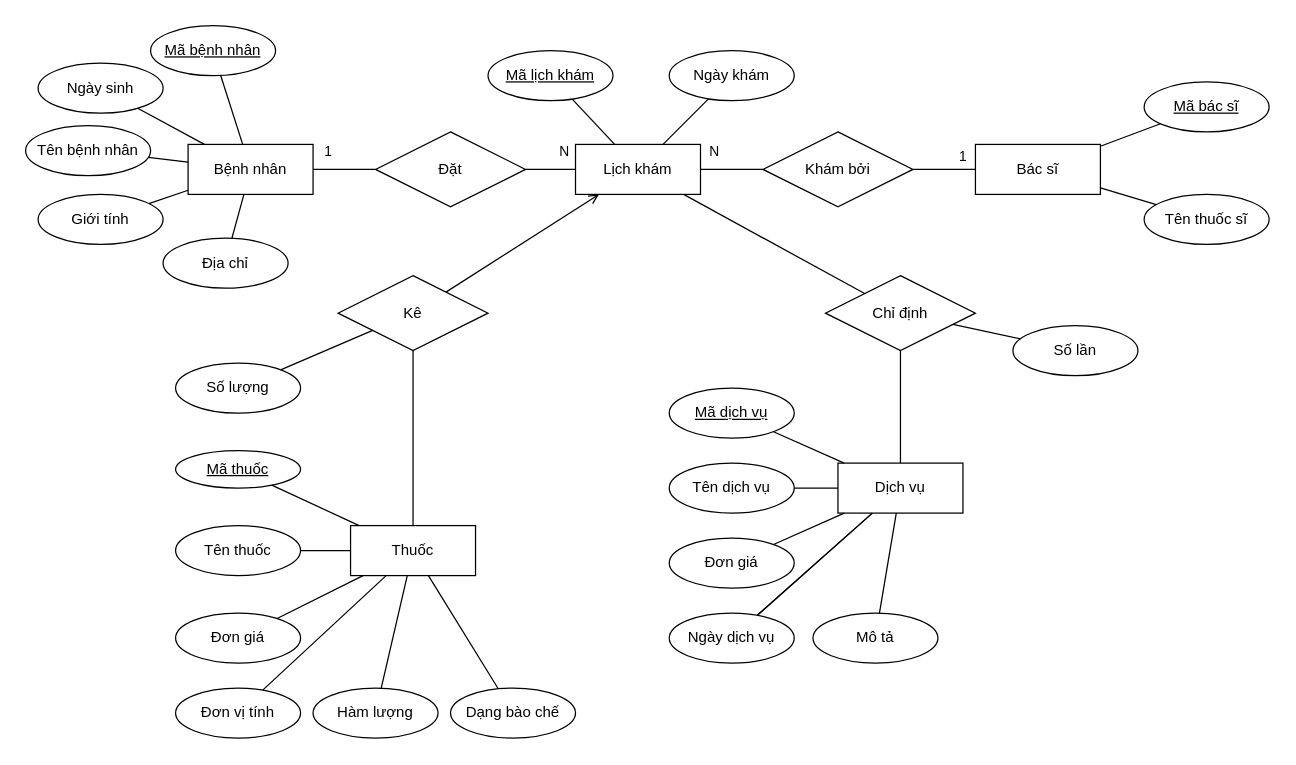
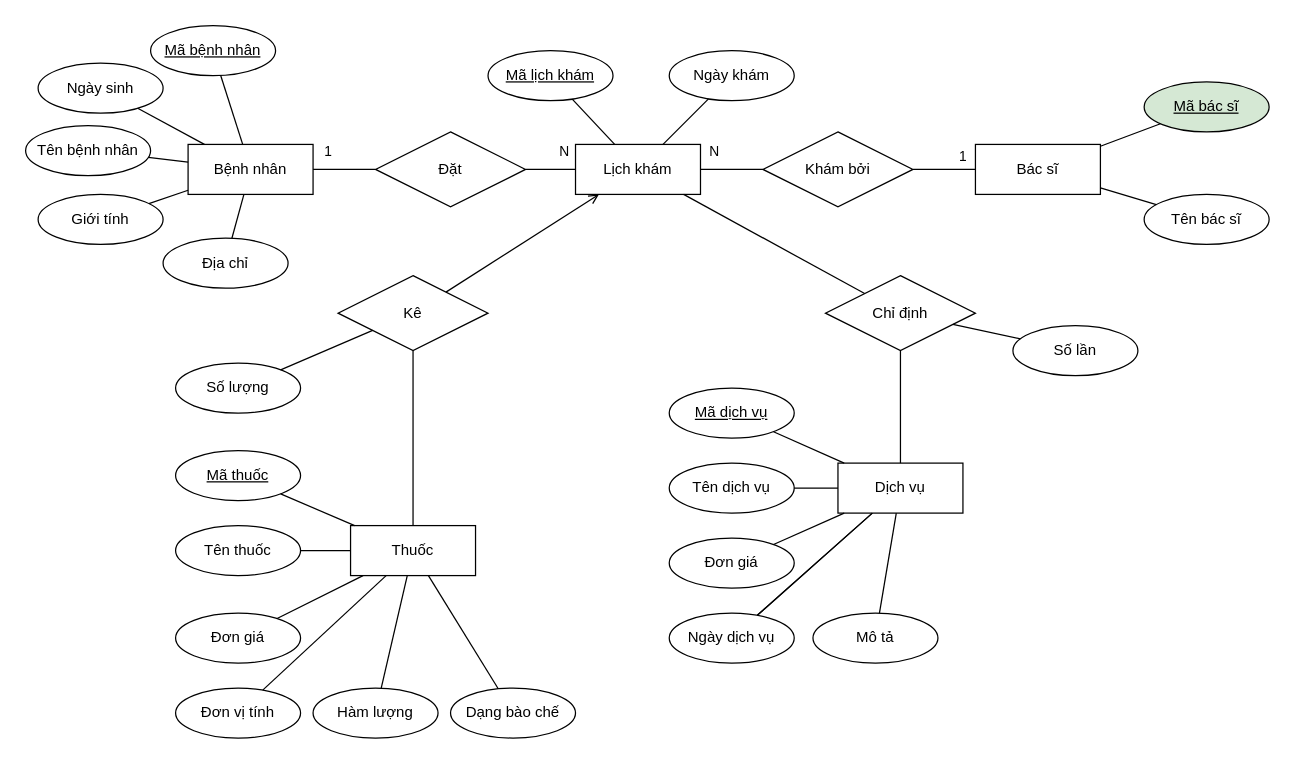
  <mxCell id="0" />
  <mxCell id="1" parent="0" />
  <mxCell id="2" value="Bệnh nhân" style="whiteSpace=wrap;html=1;align=center;" vertex="1" parent="1"><mxGeometry x="150" y="115" width="100" height="40" as="geometry" /></mxCell>
  <mxCell id="3" value="Mã bệnh nhân" style="ellipse;whiteSpace=wrap;html=1;align=center;fontStyle=4;" vertex="1" parent="1"><mxGeometry x="120" y="20" width="100" height="40" as="geometry" /></mxCell>
  <mxCell id="4" value="Tên bệnh nhân" style="ellipse;whiteSpace=wrap;html=1;align=center;" vertex="1" parent="1"><mxGeometry x="20" y="100" width="100" height="40" as="geometry" /></mxCell>
  <mxCell id="5" value="Ngày sinh" style="ellipse;whiteSpace=wrap;html=1;align=center;" vertex="1" parent="1"><mxGeometry x="30" y="50" width="100" height="40" as="geometry" /></mxCell>
  <mxCell id="6" value="Bác sĩ" style="whiteSpace=wrap;html=1;align=center;" vertex="1" parent="1"><mxGeometry x="780" y="115" width="100" height="40" as="geometry" /></mxCell>
- <mxCell id="7" value="Mã bác sĩ" style="ellipse;whiteSpace=wrap;html=1;align=center;fontStyle=4;" vertex="1" parent="1"><mxGeometry x="915" y="65" width="100" height="40" as="geometry" /></mxCell>
- <mxCell id="8" value="Tên thuốc sĩ" style="ellipse;whiteSpace=wrap;html=1;align=center;" vertex="1" parent="1"><mxGeometry x="915" y="155" width="100" height="40" as="geometry" /></mxCell>
+ <mxCell id="7" value="Mã bác sĩ" style="ellipse;whiteSpace=wrap;html=1;align=center;fontStyle=4;fillColor=#d5e8d4;" vertex="1" parent="1"><mxGeometry x="915" y="65" width="100" height="40" as="geometry" /></mxCell>
+ <mxCell id="8" value="Tên bác sĩ" style="ellipse;whiteSpace=wrap;html=1;align=center;" vertex="1" parent="1"><mxGeometry x="915" y="155" width="100" height="40" as="geometry" /></mxCell>
  <mxCell id="9" value="Lịch khám" style="whiteSpace=wrap;html=1;align=center;" vertex="1" parent="1"><mxGeometry x="460" y="115" width="100" height="40" as="geometry" /></mxCell>
  <mxCell id="10" value="Mã lịch khám" style="ellipse;whiteSpace=wrap;html=1;align=center;fontStyle=4;" vertex="1" parent="1"><mxGeometry x="390" y="40" width="100" height="40" as="geometry" /></mxCell>
  <mxCell id="11" value="Ngày khám" style="ellipse;whiteSpace=wrap;html=1;align=center;" vertex="1" parent="1"><mxGeometry x="535" y="40" width="100" height="40" as="geometry" /></mxCell>
  <mxCell id="12" value="" style="endArrow=none;html=1;rounded=0;" edge="1" parent="1" source="3" target="2"><mxGeometry relative="1" as="geometry"><mxPoint x="250" y="225" as="sourcePoint" /><mxPoint x="410" y="225" as="targetPoint" /><Array as="points" /></mxGeometry></mxCell>
  <mxCell id="13" value="" style="endArrow=none;html=1;rounded=0;" edge="1" parent="1" source="5" target="2"><mxGeometry relative="1" as="geometry"><mxPoint x="260" y="195" as="sourcePoint" /><mxPoint x="319" y="220" as="targetPoint" /></mxGeometry></mxCell>
  <mxCell id="14" value="" style="endArrow=none;html=1;rounded=0;" edge="1" parent="1" source="4" target="2"><mxGeometry relative="1" as="geometry"><mxPoint x="240" y="205" as="sourcePoint" /><mxPoint x="280" y="205" as="targetPoint" /></mxGeometry></mxCell>
  <mxCell id="15" value="" style="endArrow=none;html=1;rounded=0;" edge="1" parent="1" source="7" target="6"><mxGeometry relative="1" as="geometry"><mxPoint x="735" y="105" as="sourcePoint" /><mxPoint x="794" y="130" as="targetPoint" /></mxGeometry></mxCell>
  <mxCell id="16" value="" style="endArrow=none;html=1;rounded=0;" edge="1" parent="1" source="8" target="6"><mxGeometry relative="1" as="geometry"><mxPoint x="1003" y="115" as="sourcePoint" /><mxPoint x="955" y="133" as="targetPoint" /></mxGeometry></mxCell>
  <mxCell id="17" value="" style="endArrow=none;html=1;rounded=0;" edge="1" parent="1" source="10" target="9"><mxGeometry relative="1" as="geometry"><mxPoint x="340" y="225" as="sourcePoint" /><mxPoint x="399" y="200" as="targetPoint" /></mxGeometry></mxCell>
  <mxCell id="18" value="" style="endArrow=none;html=1;rounded=0;" edge="1" parent="1" source="11" target="9"><mxGeometry relative="1" as="geometry"><mxPoint x="550" y="331" as="sourcePoint" /><mxPoint x="591" y="290" as="targetPoint" /></mxGeometry></mxCell>
  <mxCell id="19" value="Đặt" style="shape=rhombus;perimeter=rhombusPerimeter;whiteSpace=wrap;html=1;align=center;" vertex="1" parent="1"><mxGeometry x="300" y="105" width="120" height="60" as="geometry" /></mxCell>
  <mxCell id="20" value="" style="endArrow=none;html=1;rounded=0;" edge="1" parent="1" source="2"><mxGeometry relative="1" as="geometry"><mxPoint x="360" y="190" as="sourcePoint" /><mxPoint x="300" y="135" as="targetPoint" /></mxGeometry></mxCell>
  <mxCell id="21" value="1" style="edgeLabel;html=1;align=center;verticalAlign=middle;resizable=0;points=[];" vertex="1" connectable="0" parent="20"><mxGeometry x="-0.547" y="2" relative="1" as="geometry"><mxPoint y="-13" as="offset" /></mxGeometry></mxCell>
  <mxCell id="22" value="" style="endArrow=none;html=1;rounded=0;" edge="1" parent="1" source="19" target="9"><mxGeometry relative="1" as="geometry"><mxPoint x="360" y="180" as="sourcePoint" /><mxPoint x="410" y="180" as="targetPoint" /></mxGeometry></mxCell>
  <mxCell id="23" value="N" style="edgeLabel;html=1;align=center;verticalAlign=middle;resizable=0;points=[];" vertex="1" connectable="0" parent="22"><mxGeometry x="0.167" y="-2" relative="1" as="geometry"><mxPoint x="7" y="-17" as="offset" /></mxGeometry></mxCell>
  <mxCell id="24" value="Khám bởi" style="shape=rhombus;perimeter=rhombusPerimeter;whiteSpace=wrap;html=1;align=center;" vertex="1" parent="1"><mxGeometry x="610" y="105" width="120" height="60" as="geometry" /></mxCell>
  <mxCell id="25" value="" style="endArrow=none;html=1;rounded=0;" edge="1" parent="1" source="6" target="24"><mxGeometry relative="1" as="geometry"><mxPoint x="832.589" y="105" as="sourcePoint" /><mxPoint x="760" y="135" as="targetPoint" /></mxGeometry></mxCell>
  <mxCell id="26" value="1" style="edgeLabel;html=1;align=center;verticalAlign=middle;resizable=0;points=[];" vertex="1" connectable="0" parent="25"><mxGeometry x="-0.547" y="2" relative="1" as="geometry"><mxPoint y="-13" as="offset" /></mxGeometry></mxCell>
  <mxCell id="27" value="" style="endArrow=none;html=1;rounded=0;" edge="1" parent="1" source="24" target="9"><mxGeometry relative="1" as="geometry"><mxPoint x="653.7" y="265" as="sourcePoint" /><mxPoint x="559.996" y="105" as="targetPoint" /></mxGeometry></mxCell>
  <mxCell id="28" value="N" style="edgeLabel;html=1;align=center;verticalAlign=middle;resizable=0;points=[];" vertex="1" connectable="0" parent="27"><mxGeometry x="0.167" y="-2" relative="1" as="geometry"><mxPoint x="-11" y="-13" as="offset" /></mxGeometry></mxCell>
  <mxCell id="29" value="Thuốc" style="whiteSpace=wrap;html=1;align=center;" vertex="1" parent="1"><mxGeometry x="280" y="420" width="100" height="40" as="geometry" /></mxCell>
- <mxCell id="30" value="Mã thuốc" style="ellipse;whiteSpace=wrap;html=1;align=center;fontStyle=4;" vertex="1" parent="1"><mxGeometry x="140" y="360" width="100" height="30" as="geometry" /></mxCell>
+ <mxCell id="30" value="Mã thuốc" style="ellipse;whiteSpace=wrap;html=1;align=center;fontStyle=4;" vertex="1" parent="1"><mxGeometry x="140" y="360" width="100" height="40" as="geometry" /></mxCell>
  <mxCell id="31" value="Tên thuốc" style="ellipse;whiteSpace=wrap;html=1;align=center;" vertex="1" parent="1"><mxGeometry x="140" y="420" width="100" height="40" as="geometry" /></mxCell>
  <mxCell id="32" value="Kê" style="shape=rhombus;perimeter=rhombusPerimeter;whiteSpace=wrap;html=1;align=center;" vertex="1" parent="1"><mxGeometry x="270" y="220" width="120" height="60" as="geometry" /></mxCell>
  <mxCell id="33" value="" style="endArrow=none;html=1;rounded=0;" edge="1" parent="1" source="30" target="29"><mxGeometry relative="1" as="geometry"><mxPoint x="320" y="420" as="sourcePoint" /><mxPoint x="480" y="420" as="targetPoint" /></mxGeometry></mxCell>
  <mxCell id="34" value="" style="endArrow=none;html=1;rounded=0;" edge="1" parent="1" source="31" target="29"><mxGeometry relative="1" as="geometry"><mxPoint x="340" y="511" as="sourcePoint" /><mxPoint x="381" y="470" as="targetPoint" /></mxGeometry></mxCell>
  <mxCell id="35" value="" style="endArrow=none;html=1;rounded=0;" edge="1" parent="1" source="29" target="32"><mxGeometry relative="1" as="geometry"><mxPoint x="446" y="462" as="sourcePoint" /><mxPoint x="400" y="420" as="targetPoint" /></mxGeometry></mxCell>
  <mxCell id="36" value="" style="endArrow=open;html=1;rounded=0;" edge="1" parent="1" source="32" target="9"><mxGeometry relative="1" as="geometry"><mxPoint x="520" y="320" as="sourcePoint" /><mxPoint x="520" y="260" as="targetPoint" /></mxGeometry></mxCell>
  <mxCell id="37" value="Đơn giá" style="ellipse;whiteSpace=wrap;html=1;align=center;" vertex="1" parent="1"><mxGeometry x="140" y="490" width="100" height="40" as="geometry" /></mxCell>
  <mxCell id="38" value="Đơn vị tính" style="ellipse;whiteSpace=wrap;html=1;align=center;" vertex="1" parent="1"><mxGeometry x="140" y="550" width="100" height="40" as="geometry" /></mxCell>
  <mxCell id="39" value="" style="endArrow=none;html=1;rounded=0;" edge="1" parent="1" source="37" target="29"><mxGeometry relative="1" as="geometry"><mxPoint x="330" y="530" as="sourcePoint" /><mxPoint x="352" y="480" as="targetPoint" /></mxGeometry></mxCell>
  <mxCell id="40" value="" style="endArrow=none;html=1;rounded=0;" edge="1" parent="1" source="38" target="29"><mxGeometry relative="1" as="geometry"><mxPoint x="442" y="531" as="sourcePoint" /><mxPoint x="400" y="480" as="targetPoint" /></mxGeometry></mxCell>
  <mxCell id="41" value="Dịch vụ" style="whiteSpace=wrap;html=1;align=center;" vertex="1" parent="1"><mxGeometry x="670" y="370" width="100" height="40" as="geometry" /></mxCell>
  <mxCell id="42" value="Đơn giá" style="ellipse;whiteSpace=wrap;html=1;align=center;" vertex="1" parent="1"><mxGeometry x="535" y="430" width="100" height="40" as="geometry" /></mxCell>
  <mxCell id="43" value="Mã dịch vụ" style="ellipse;whiteSpace=wrap;html=1;align=center;fontStyle=4;" vertex="1" parent="1"><mxGeometry x="535" y="310" width="100" height="40" as="geometry" /></mxCell>
  <mxCell id="44" value="Tên dịch vụ" style="ellipse;whiteSpace=wrap;html=1;align=center;" vertex="1" parent="1"><mxGeometry x="535" y="370" width="100" height="40" as="geometry" /></mxCell>
  <mxCell id="45" value="Ngày dịch vụ" style="ellipse;whiteSpace=wrap;html=1;align=center;" vertex="1" parent="1"><mxGeometry x="535" y="490" width="100" height="40" as="geometry" /></mxCell>
  <mxCell id="46" value="Mô tả" style="ellipse;whiteSpace=wrap;html=1;align=center;" vertex="1" parent="1"><mxGeometry x="650" y="490" width="100" height="40" as="geometry" /></mxCell>
  <mxCell id="47" value="" style="endArrow=none;html=1;rounded=0;" edge="1" parent="1" source="43" target="41"><mxGeometry relative="1" as="geometry"><mxPoint x="657" y="398" as="sourcePoint" /><mxPoint x="580" y="380" as="targetPoint" /></mxGeometry></mxCell>
  <mxCell id="48" value="" style="endArrow=none;html=1;rounded=0;" edge="1" parent="1" source="44" target="41"><mxGeometry relative="1" as="geometry"><mxPoint x="700" y="551" as="sourcePoint" /><mxPoint x="791" y="460" as="targetPoint" /></mxGeometry></mxCell>
  <mxCell id="49" value="" style="endArrow=none;html=1;rounded=0;" edge="1" parent="1" source="45" target="41"><mxGeometry relative="1" as="geometry"><mxPoint x="760" y="571" as="sourcePoint" /><mxPoint x="851" y="480" as="targetPoint" /></mxGeometry></mxCell>
  <mxCell id="50" value="" style="endArrow=none;html=1;rounded=0;" edge="1" parent="1" source="45" target="41"><mxGeometry relative="1" as="geometry"><mxPoint x="830" y="541" as="sourcePoint" /><mxPoint x="921" y="450" as="targetPoint" /></mxGeometry></mxCell>
  <mxCell id="51" value="" style="endArrow=none;html=1;rounded=0;" edge="1" parent="1" source="46" target="41"><mxGeometry relative="1" as="geometry"><mxPoint x="850" y="551" as="sourcePoint" /><mxPoint x="941" y="460" as="targetPoint" /></mxGeometry></mxCell>
  <mxCell id="52" value="Chỉ định" style="shape=rhombus;perimeter=rhombusPerimeter;whiteSpace=wrap;html=1;align=center;" vertex="1" parent="1"><mxGeometry x="660" y="220" width="120" height="60" as="geometry" /></mxCell>
  <mxCell id="53" value="" style="endArrow=none;html=1;rounded=0;" edge="1" parent="1" source="41" target="52"><mxGeometry relative="1" as="geometry"><mxPoint x="650" y="491" as="sourcePoint" /><mxPoint x="741" y="400" as="targetPoint" /></mxGeometry></mxCell>
  <mxCell id="54" value="" style="endArrow=none;html=1;rounded=0;" edge="1" parent="1" source="52" target="9"><mxGeometry relative="1" as="geometry"><mxPoint x="783" y="349" as="sourcePoint" /><mxPoint x="710" y="270" as="targetPoint" /></mxGeometry></mxCell>
  <mxCell id="55" value="Hàm lượng" style="ellipse;whiteSpace=wrap;html=1;align=center;" vertex="1" parent="1"><mxGeometry x="250" y="550" width="100" height="40" as="geometry" /></mxCell>
  <mxCell id="56" value="" style="endArrow=none;html=1;rounded=0;" edge="1" parent="1" source="55" target="29"><mxGeometry relative="1" as="geometry"><mxPoint x="290" y="660" as="sourcePoint" /><mxPoint x="369" y="510" as="targetPoint" /></mxGeometry></mxCell>
  <mxCell id="57" value="Dạng bào chế" style="ellipse;whiteSpace=wrap;html=1;align=center;" vertex="1" parent="1"><mxGeometry x="360" y="550" width="100" height="40" as="geometry" /></mxCell>
  <mxCell id="58" value="" style="endArrow=none;html=1;rounded=0;" edge="1" parent="1" source="57" target="29"><mxGeometry relative="1" as="geometry"><mxPoint x="320" y="660" as="sourcePoint" /><mxPoint x="392" y="510" as="targetPoint" /></mxGeometry></mxCell>
  <mxCell id="59" value="" style="endArrow=none;html=1;rounded=0;" edge="1" parent="1" source="42" target="41"><mxGeometry relative="1" as="geometry"><mxPoint x="660" y="560" as="sourcePoint" /><mxPoint x="695" y="560" as="targetPoint" /></mxGeometry></mxCell>
  <mxCell id="60" value="Giới tính" style="ellipse;whiteSpace=wrap;html=1;align=center;" vertex="1" parent="1"><mxGeometry x="30" y="155" width="100" height="40" as="geometry" /></mxCell>
  <mxCell id="61" value="" style="endArrow=none;html=1;rounded=0;" edge="1" parent="1" source="60" target="2"><mxGeometry relative="1" as="geometry"><mxPoint x="120" y="195" as="sourcePoint" /><mxPoint x="179" y="170" as="targetPoint" /></mxGeometry></mxCell>
  <mxCell id="62" value="Địa chỉ" style="ellipse;whiteSpace=wrap;html=1;align=center;" vertex="1" parent="1"><mxGeometry x="130" y="190" width="100" height="40" as="geometry" /></mxCell>
  <mxCell id="63" value="" style="endArrow=none;html=1;rounded=0;" edge="1" parent="1" source="62" target="2"><mxGeometry relative="1" as="geometry"><mxPoint x="-20" y="300" as="sourcePoint" /><mxPoint x="12" y="290" as="targetPoint" /></mxGeometry></mxCell>
  <mxCell id="64" value="Số lượng" style="ellipse;whiteSpace=wrap;html=1;align=center;" vertex="1" parent="1"><mxGeometry x="140" y="290" width="100" height="40" as="geometry" /></mxCell>
  <mxCell id="65" value="" style="endArrow=none;html=1;rounded=0;" edge="1" parent="1" source="64" target="32"><mxGeometry relative="1" as="geometry"><mxPoint x="207.651" y="249.998" as="sourcePoint" /><mxPoint x="310" y="366.14" as="targetPoint" /></mxGeometry></mxCell>
  <mxCell id="66" value="Số lần" style="ellipse;whiteSpace=wrap;html=1;align=center;" vertex="1" parent="1"><mxGeometry x="810" y="260" width="100" height="40" as="geometry" /></mxCell>
  <mxCell id="67" value="" style="endArrow=none;html=1;rounded=0;" edge="1" parent="1" source="66" target="52"><mxGeometry relative="1" as="geometry"><mxPoint x="260" y="307" as="sourcePoint" /><mxPoint x="313" y="290" as="targetPoint" /></mxGeometry></mxCell>
